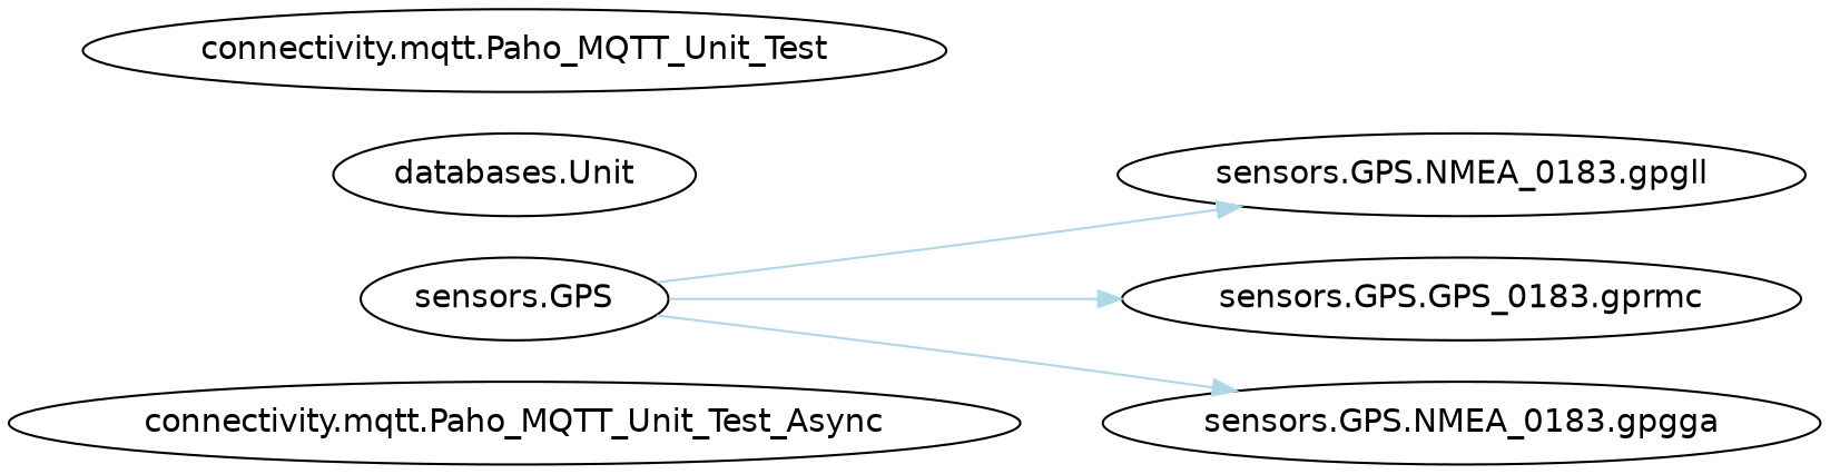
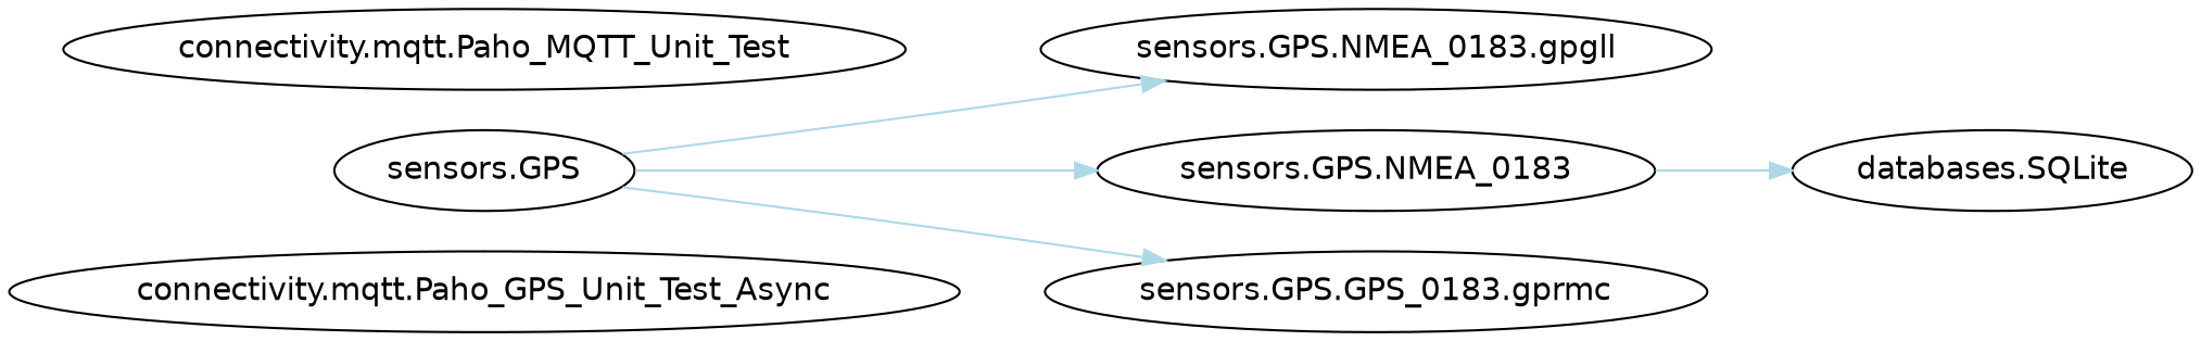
  digraph {
    fontname="DejaVu Sans"
    rankdir=LR
    node [fontname="DejaVu Sans" shape=oval]
    edge [color=lightblue fontname="DejaVu Sans"]
-   "connectivity.mqtt.Paho_MQTT_Unit_Test_Async"
+   "connectivity.mqtt.Paho_MQTT_Unit_Test_Async" [label="connectivity.mqtt.Paho_GPS_Unit_Test_Async"]
    "sensors.GPS"
    "sensors.GPS.NMEA_0183.gpgll"
+   "sensors.GPS.NMEA_0183"
    n5 [label="sensors.GPS.GPS_0183.gprmc"]
-   "sensors.GPS.NMEA_0183.gpgga"
-   "databases.SQLite" [label="databases.Unit"]
+   "databases.SQLite"
    "connectivity.mqtt.Paho_MQTT_Unit_Test"
    "sensors.GPS" -> "sensors.GPS.NMEA_0183.gpgll"
+   "sensors.GPS" -> "sensors.GPS.NMEA_0183"
    "sensors.GPS" -> n5
-   "sensors.GPS" -> "sensors.GPS.NMEA_0183.gpgga"
+   "sensors.GPS.NMEA_0183" -> "databases.SQLite"
  }
